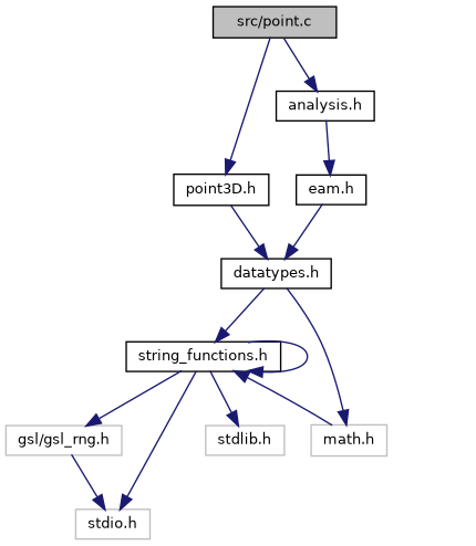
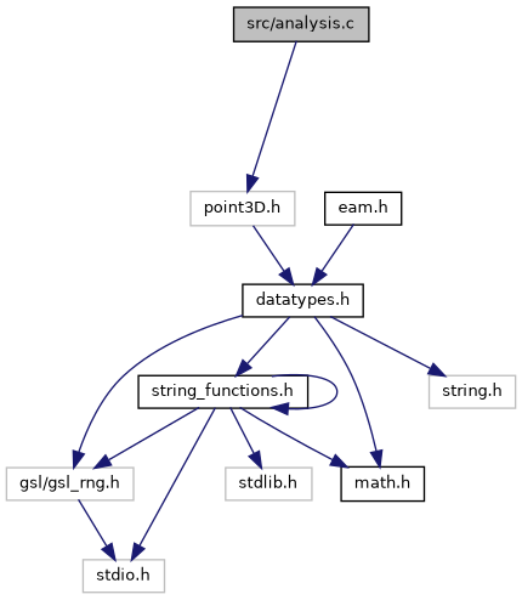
  digraph {
    node [color=black fillcolor=white fontname=Helvetica fontsize=10 shape=record style=filled]
    edge [color=midnightblue fontname=Helvetica fontsize=10 labelfontname=Helvetica labelfontsize=10 style=solid]
-   n1 [fillcolor=grey75 fontcolor=black height=0.2 label="src/point.c" width=0.4]
-   n2 [height=0.2 label="analysis.h" width=0.4]
-   n3 [height=0.2 label="point3D.h" width=0.4]
+   n1 [fillcolor=grey75 fontcolor=black height=0.2 label="src/analysis.c" width=0.4]
+   n3 [color=grey75 height=0.2 label="point3D.h" width=0.4]
    n4 [height=0.2 label="eam.h" width=0.4]
    n5 [height=0.2 label="datatypes.h" width=0.4]
    n6 [height=0.2 label="string_functions.h" width=0.4]
    n7 [color=grey75 height=0.2 label="gsl/gsl_rng.h" width=0.4]
-   n8 [color=grey75 height=0.2 label="math.h" width=0.4]
+   n8 [height=0.2 label="math.h" width=0.4]
+   n9 [color=grey75 height=0.2 label="string.h" width=0.4]
    n10 [color=grey75 height=0.2 label="stdio.h" width=0.4]
    n11 [color=grey75 height=0.2 label="stdlib.h" width=0.4]
-   n1 -> n2
    n1 -> n3
-   n2 -> n4
    n3 -> n5
    n4 -> n5
    n5 -> n6
+   n5 -> n7
    n5 -> n8
+   n5 -> n9
    n6 -> n6
    n6 -> n7
-   n8 -> n6
+   n6 -> n8
    n6 -> n10
    n6 -> n11
    n7 -> n10
  }
